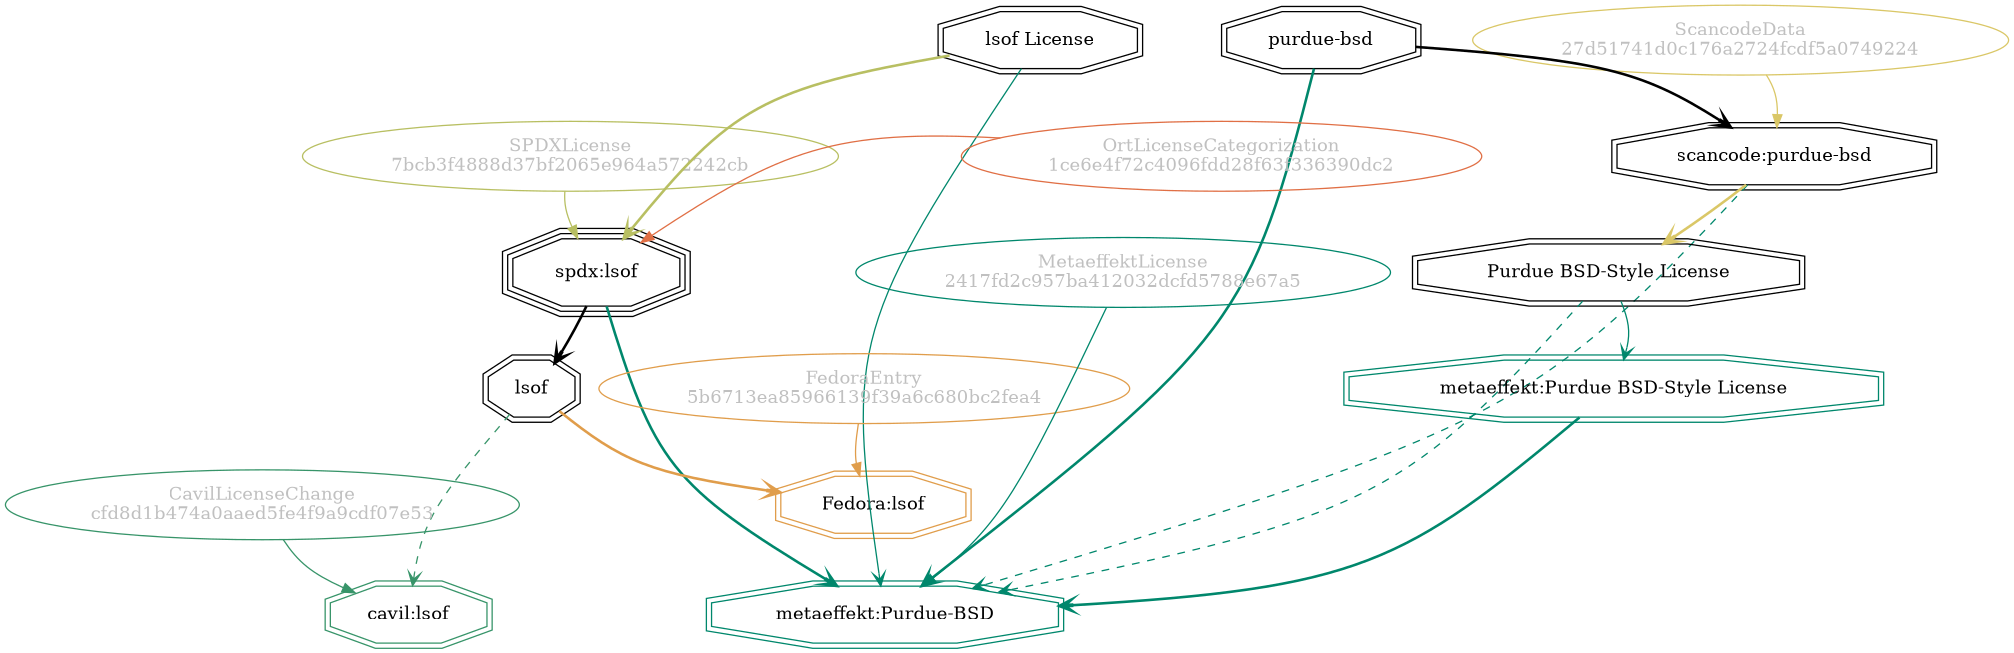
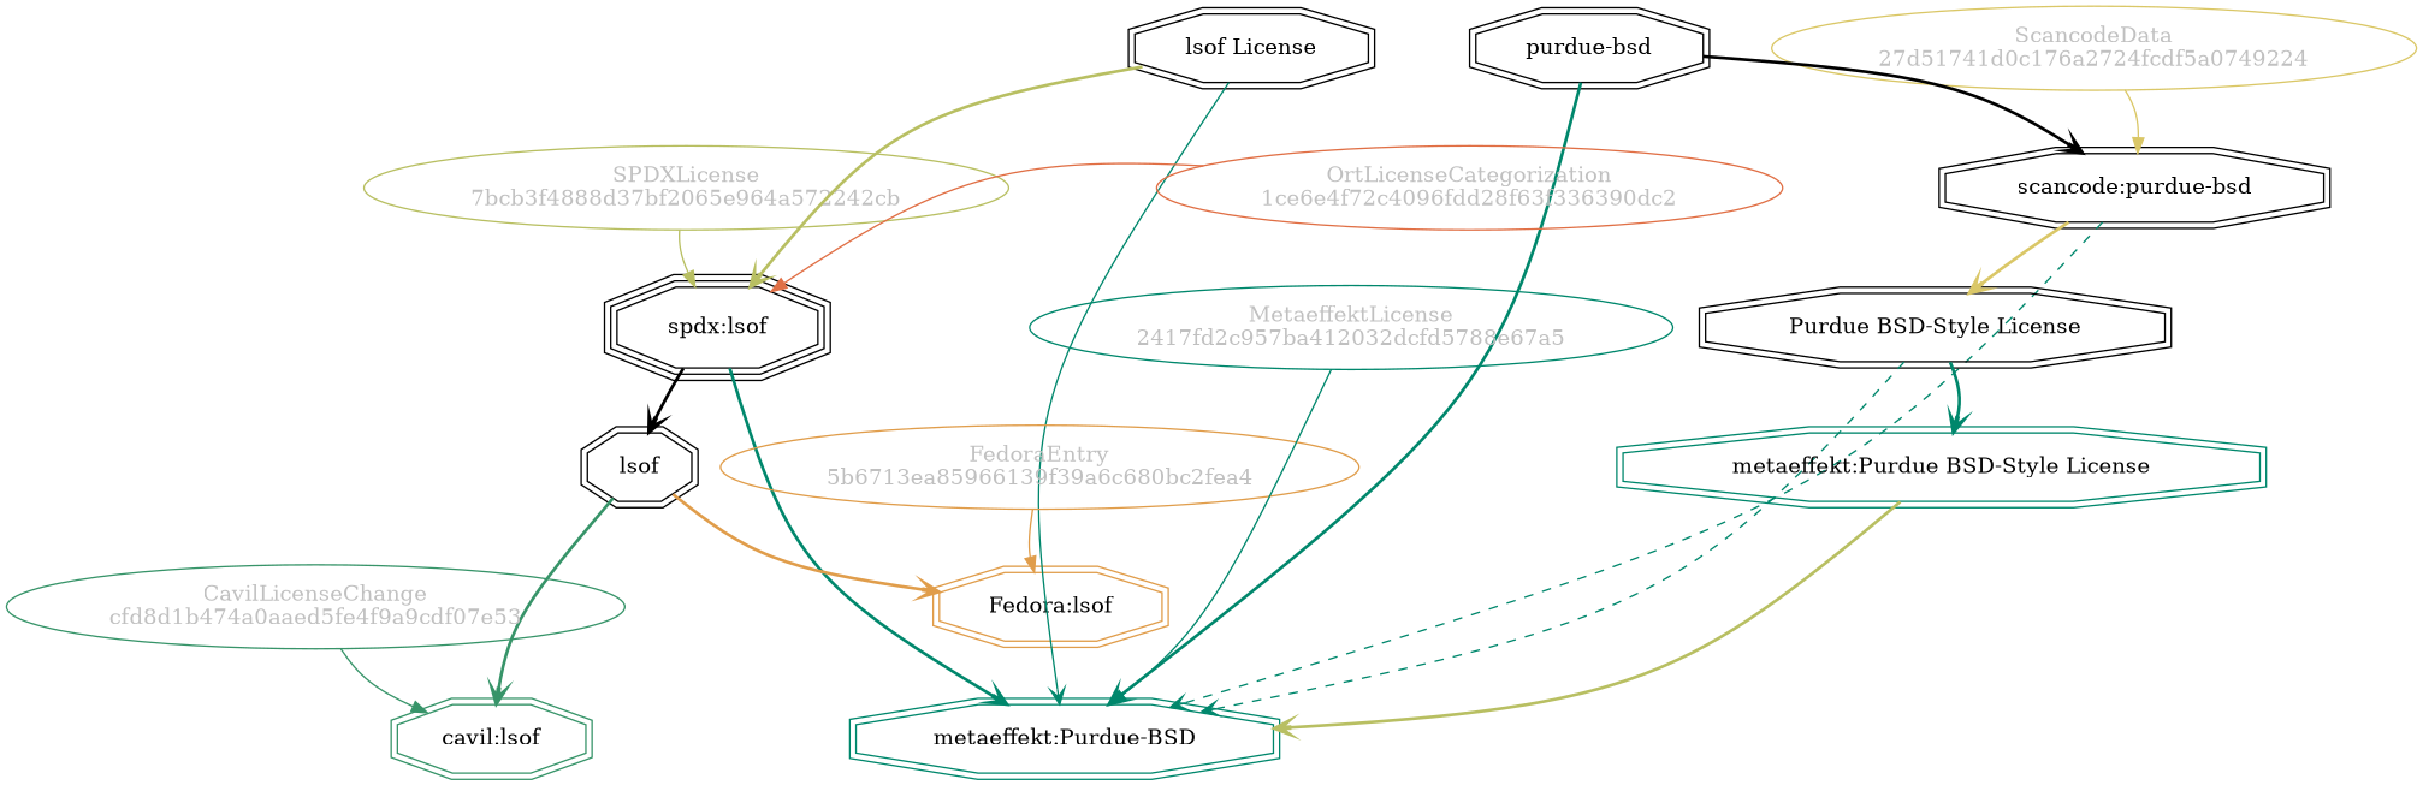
  strict digraph {
    splines=curved
    node [shape=doubleoctagon]
    edge [color="#00876c" weight=0.7 arrowhead=vee style=bold]
    n1 [color="#b8bf62" fillcolor="beige;1" fontcolor=gray label="SPDXLicense\n7bcb3f4888d37bf2065e964a572242cb" shape=ellipse]
    n2 [label="spdx:lsof" shape=tripleoctagon]
    n3 [color="#00876c" label="metaeffekt:Purdue-BSD"]
    n4 [color="#e09d4b" label="Fedora:lsof"]
    n5 [label=lsof]
    n6 [color="#379469" label="cavil:lsof"]
    n7 [label="lsof License"]
    n8 [color="#e09d4b" fillcolor="beige;1" fontcolor=gray label="FedoraEntry\n5b6713ea85966139f39a6c680bc2fea4" shape=ellipse]
    n9 [color="#dac767" fillcolor="beige;1" fontcolor=gray label="ScancodeData\n27d51741d0c176a2724fcdf5a0749224" shape=ellipse]
    n10 [label="scancode:purdue-bsd"]
    n11 [label="purdue-bsd"]
    n12 [label="Purdue BSD-Style License"]
    n13 [color="#00876c" label="metaeffekt:Purdue BSD-Style License"]
    n14 [color="#e06f45" fillcolor="beige;1" fontcolor=gray label="OrtLicenseCategorization\n1ce6e4f72c4096fdd28f63f336390dc2" shape=ellipse]
    n15 [color="#379469" fillcolor="beige;1" fontcolor=gray label="CavilLicenseChange\ncfd8d1b474a0aaed5fe4f9a9cdf07e53" shape=ellipse]
    n16 [color="#00876c" fillcolor="beige;1" fontcolor=gray label="MetaeffektLicense\n2417fd2c957ba412032dcfd5788e67a5" shape=ellipse]
    n1 -> n2 [color="#b8bf62" weight=0.5 arrowhead="" style=""]
    n2 -> n3
-   n2 -> n5 [color=""]
+   n5 -> n2 [color=""]
    n5 -> n4 [color="#e09d4b"]
-   n5 -> n6 [color="#379469" style=dashed]
+   n5 -> n6 [color="#379469"]
    n7 -> n2 [color="#b8bf62"]
    n7 -> n3 [style=solid weight=0.5]
    n8 -> n4 [color="#e09d4b" weight=0.5 arrowhead="" style=""]
    n9 -> n10 [color="#dac767" weight=0.5 arrowhead="" style=""]
    n10 -> n3 [style=dashed weight=0.5]
    n11 -> n3
    n11 -> n10 [color=""]
    n12 -> n3 [style=dashed weight=0.5]
-   n10 -> n12 [color="#dac767"]
-   n12 -> n13 [style=solid]
-   n13 -> n3
+   n12 -> n10 [color="#dac767"]
+   n12 -> n13
+   n13 -> n3 [color="#b8bf62"]
    n14 -> n2 [color="#e06f45" weight=0.5 arrowhead="" style=""]
    n15 -> n6 [color="#379469" weight=0.5 arrowhead="" style=""]
    n16 -> n3 [weight=0.5 arrowhead="" style=""]
  }
